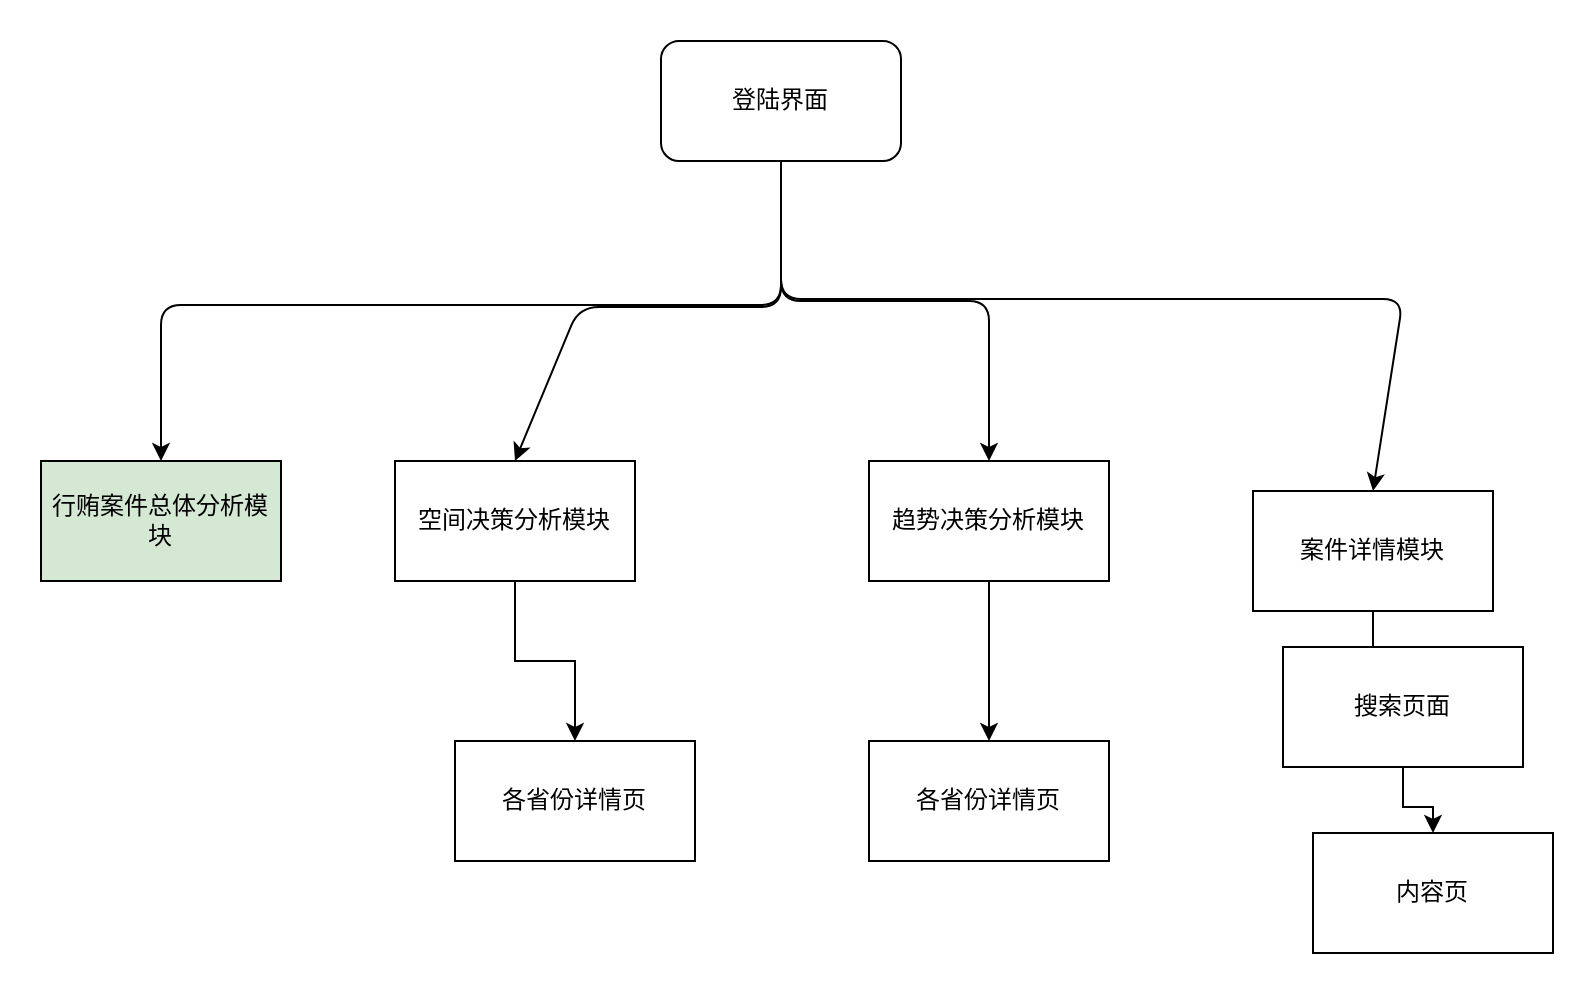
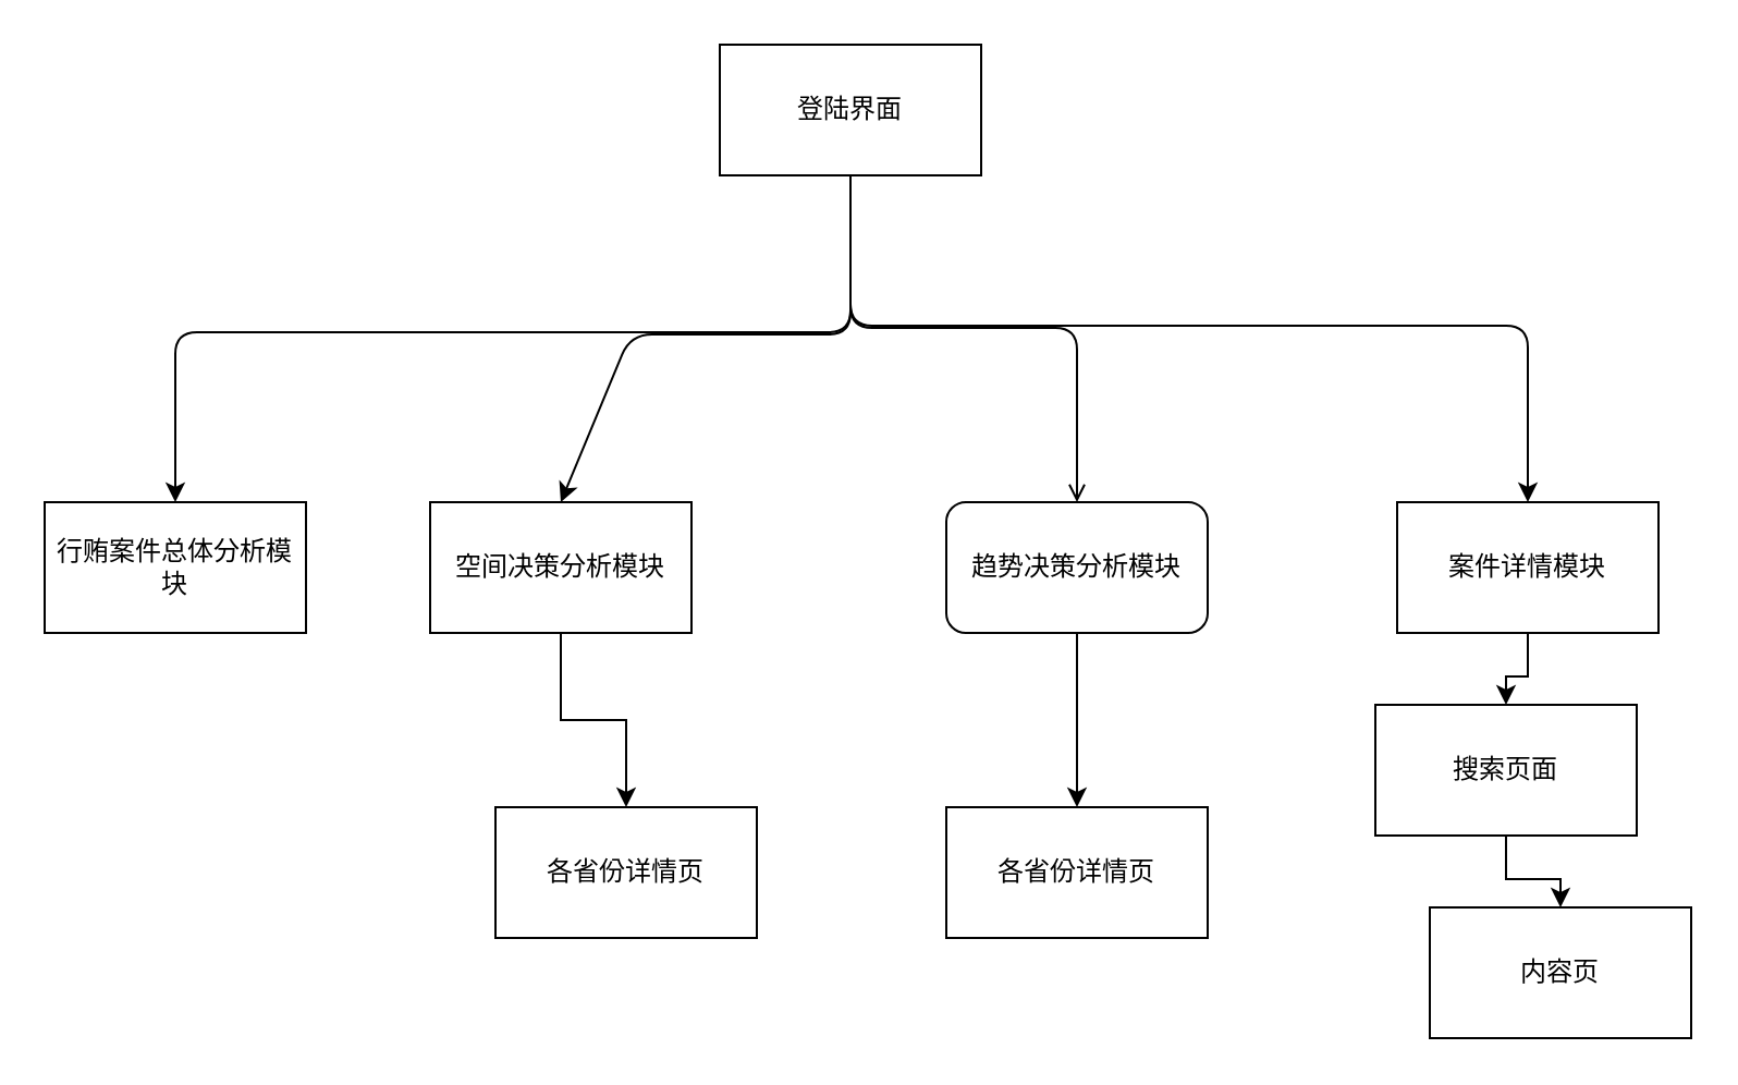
  <mxCell id="0" />
  <mxCell id="1" parent="0" />
- <mxCell id="2" value="登陆界面" style="whiteSpace=wrap;html=1;rounded=1;" vertex="1" parent="1"><mxGeometry x="330" y="20" width="120" height="60" as="geometry" /></mxCell>
- <mxCell id="3" value="&lt;span&gt;行贿案件总体分析模块&lt;/span&gt;" style="rounded=0;whiteSpace=wrap;html=1;fillColor=#d5e8d4;" vertex="1" parent="1"><mxGeometry x="20" y="230" width="120" height="60" as="geometry" /></mxCell>
+ <mxCell id="2" value="登陆界面" style="rounded=0;whiteSpace=wrap;html=1;" vertex="1" parent="1"><mxGeometry x="330" y="20" width="120" height="60" as="geometry" /></mxCell>
+ <mxCell id="3" value="&lt;span&gt;行贿案件总体分析模块&lt;/span&gt;" style="rounded=0;whiteSpace=wrap;html=1;" vertex="1" parent="1"><mxGeometry x="20" y="230" width="120" height="60" as="geometry" /></mxCell>
  <mxCell id="4" value="" style="edgeStyle=orthogonalEdgeStyle;rounded=0;orthogonalLoop=1;jettySize=auto;html=1;" edge="1" parent="1" source="5" target="6"><mxGeometry relative="1" as="geometry" /></mxCell>
  <mxCell id="5" value="&lt;span&gt;空间决策分析模块&lt;/span&gt;" style="rounded=0;whiteSpace=wrap;html=1;" vertex="1" parent="1"><mxGeometry x="197" y="230" width="120" height="60" as="geometry" /></mxCell>
  <mxCell id="6" value="&lt;span&gt;各省份详情页&lt;/span&gt;" style="rounded=0;whiteSpace=wrap;html=1;" vertex="1" parent="1"><mxGeometry x="227" y="370" width="120" height="60" as="geometry" /></mxCell>
  <mxCell id="7" value="" style="edgeStyle=orthogonalEdgeStyle;rounded=0;orthogonalLoop=1;jettySize=auto;html=1;" edge="1" parent="1" source="8" target="9"><mxGeometry relative="1" as="geometry" /></mxCell>
- <mxCell id="8" value="&lt;span&gt;趋势决策分析模块&lt;/span&gt;" style="rounded=0;whiteSpace=wrap;html=1;" vertex="1" parent="1"><mxGeometry x="434" y="230" width="120" height="60" as="geometry" /></mxCell>
+ <mxCell id="8" value="&lt;span&gt;趋势决策分析模块&lt;/span&gt;" style="whiteSpace=wrap;html=1;rounded=1;" vertex="1" parent="1"><mxGeometry x="434" y="230" width="120" height="60" as="geometry" /></mxCell>
  <mxCell id="9" value="&lt;span&gt;各省份详情页&lt;/span&gt;" style="rounded=0;whiteSpace=wrap;html=1;" vertex="1" parent="1"><mxGeometry x="434" y="370" width="120" height="60" as="geometry" /></mxCell>
  <mxCell id="10" value="" style="edgeStyle=orthogonalEdgeStyle;rounded=0;orthogonalLoop=1;jettySize=auto;html=1;" edge="1" parent="1" source="11" target="13"><mxGeometry relative="1" as="geometry" /></mxCell>
- <mxCell id="11" value="&lt;span&gt;案件详情模块&lt;/span&gt;" style="rounded=0;whiteSpace=wrap;html=1;" vertex="1" parent="1"><mxGeometry x="626" y="245" width="120" height="60" as="geometry" /></mxCell>
+ <mxCell id="11" value="&lt;span&gt;案件详情模块&lt;/span&gt;" style="rounded=0;whiteSpace=wrap;html=1;" vertex="1" parent="1"><mxGeometry x="641" y="230" width="120" height="60" as="geometry" /></mxCell>
  <mxCell id="12" value="" style="edgeStyle=orthogonalEdgeStyle;rounded=0;orthogonalLoop=1;jettySize=auto;html=1;" edge="1" parent="1" source="13" target="14"><mxGeometry relative="1" as="geometry" /></mxCell>
- <mxCell id="13" value="&lt;span&gt;搜索页面&lt;/span&gt;" style="rounded=0;whiteSpace=wrap;html=1;" vertex="1" parent="1"><mxGeometry x="641" y="323" width="120" height="60" as="geometry" /></mxCell>
+ <mxCell id="13" value="&lt;span&gt;搜索页面&lt;/span&gt;" style="rounded=0;whiteSpace=wrap;html=1;" vertex="1" parent="1"><mxGeometry x="631" y="323" width="120" height="60" as="geometry" /></mxCell>
  <mxCell id="14" value="&lt;span&gt;内容页&lt;/span&gt;" style="rounded=0;whiteSpace=wrap;html=1;" vertex="1" parent="1"><mxGeometry x="656" y="416" width="120" height="60" as="geometry" /></mxCell>
- <mxCell id="15" value="" style="endArrow=classic;html=1;exitX=0.5;exitY=1;exitDx=0;exitDy=0;entryX=0.5;entryY=0;entryDx=0;entryDy=0;" edge="1" parent="1" source="2" target="8"><mxGeometry width="50" height="50" relative="1" as="geometry"><mxPoint x="20" y="361" as="sourcePoint" /><mxPoint x="70" y="311" as="targetPoint" /><Array as="points"><mxPoint x="390" y="150" /><mxPoint x="494" y="150" /></Array></mxGeometry></mxCell>
+ <mxCell id="15" value="" style="endArrow=open;html=1;exitX=0.5;exitY=1;exitDx=0;exitDy=0;entryX=0.5;entryY=0;entryDx=0;entryDy=0;" edge="1" parent="1" source="2" target="8"><mxGeometry width="50" height="50" relative="1" as="geometry"><mxPoint x="20" y="361" as="sourcePoint" /><mxPoint x="70" y="311" as="targetPoint" /><Array as="points"><mxPoint x="390" y="150" /><mxPoint x="494" y="150" /></Array></mxGeometry></mxCell>
  <mxCell id="16" value="" style="endArrow=classic;html=1;exitX=0.5;exitY=1;exitDx=0;exitDy=0;entryX=0.5;entryY=0;entryDx=0;entryDy=0;" edge="1" parent="1" source="2" target="3"><mxGeometry width="50" height="50" relative="1" as="geometry"><mxPoint x="254" y="164" as="sourcePoint" /><mxPoint x="304" y="114" as="targetPoint" /><Array as="points"><mxPoint x="390" y="152" /><mxPoint x="80" y="152" /></Array></mxGeometry></mxCell>
  <mxCell id="17" value="" style="endArrow=classic;html=1;exitX=0.5;exitY=1;exitDx=0;exitDy=0;entryX=0.5;entryY=0;entryDx=0;entryDy=0;" edge="1" parent="1" source="2" target="11"><mxGeometry width="50" height="50" relative="1" as="geometry"><mxPoint x="400" y="90" as="sourcePoint" /><mxPoint x="90" y="240" as="targetPoint" /><Array as="points"><mxPoint x="390" y="149" /><mxPoint x="701" y="149" /></Array></mxGeometry></mxCell>
  <mxCell id="18" value="" style="endArrow=classic;html=1;exitX=0.5;exitY=1;exitDx=0;exitDy=0;entryX=0.5;entryY=0;entryDx=0;entryDy=0;" edge="1" parent="1" source="2" target="5"><mxGeometry width="50" height="50" relative="1" as="geometry"><mxPoint x="400" y="90" as="sourcePoint" /><mxPoint x="504" y="240" as="targetPoint" /><Array as="points"><mxPoint x="390" y="153" /><mxPoint x="289" y="153" /></Array></mxGeometry></mxCell>
